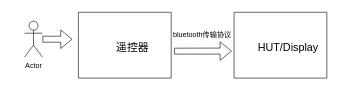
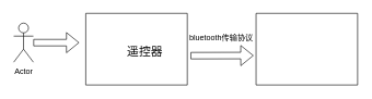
  <mxCell id="0" />
  <mxCell id="1" parent="0" />
- <mxCell id="2" value="Actor" style="shape=umlActor;verticalLabelPosition=bottom;verticalAlign=top;html=1;outlineConnect=0;" vertex="1" parent="1"><mxGeometry x="40" y="35" width="30" height="60" as="geometry" /></mxCell>
+ <mxCell id="2" value="Actor" style="shape=umlActor;verticalLabelPosition=bottom;verticalAlign=top;html=1;outlineConnect=0;" vertex="1" parent="1"><mxGeometry x="20" y="35" width="30" height="60" as="geometry" /></mxCell>
  <mxCell id="3" value="" style="swimlane;startSize=0;" vertex="1" parent="1"><mxGeometry x="390" y="20" width="155" height="110" as="geometry" /></mxCell>
- <mxCell id="4" value="&lt;span style=&quot;font-size: 18px;&quot;&gt;HUT/Display&lt;/span&gt;" style="text;html=1;align=center;verticalAlign=middle;resizable=0;points=[];autosize=1;strokeColor=none;fillColor=none;" vertex="1" parent="3"><mxGeometry x="30" y="40" width="120" height="40" as="geometry" /></mxCell>
  <mxCell id="5" value="" style="shape=flexArrow;endArrow=classic;html=1;rounded=0;" edge="1" parent="1" source="2"><mxGeometry width="50" height="50" relative="1" as="geometry"><mxPoint x="70" y="115" as="sourcePoint" /><mxPoint x="120" y="65" as="targetPoint" /></mxGeometry></mxCell>
  <mxCell id="6" value="" style="swimlane;startSize=0;" vertex="1" parent="1"><mxGeometry x="130" y="20" width="155" height="110" as="geometry" /></mxCell>
  <mxCell id="7" value="&lt;font style=&quot;font-size: 18px;&quot;&gt;遥控器&lt;/font&gt;" style="text;html=1;align=center;verticalAlign=middle;resizable=0;points=[];autosize=1;strokeColor=none;fillColor=none;" vertex="1" parent="6"><mxGeometry x="50" y="40" width="80" height="40" as="geometry" /></mxCell>
  <mxCell id="8" value="" style="shape=flexArrow;endArrow=classic;html=1;rounded=0;entryX=-0.025;entryY=0.589;entryDx=0;entryDy=0;entryPerimeter=0;" edge="1" parent="1" target="3"><mxGeometry width="50" height="50" relative="1" as="geometry"><mxPoint x="290" y="85" as="sourcePoint" /><mxPoint x="340" y="35" as="targetPoint" /></mxGeometry></mxCell>
  <mxCell id="9" value="&amp;nbsp; &amp;nbsp; &amp;nbsp; &amp;nbsp; &amp;nbsp; bluetooth传输协议" style="text;html=1;align=center;verticalAlign=middle;resizable=0;points=[];autosize=1;strokeColor=none;fillColor=none;" vertex="1" parent="1"><mxGeometry x="245" y="43" width="150" height="30" as="geometry" /></mxCell>
